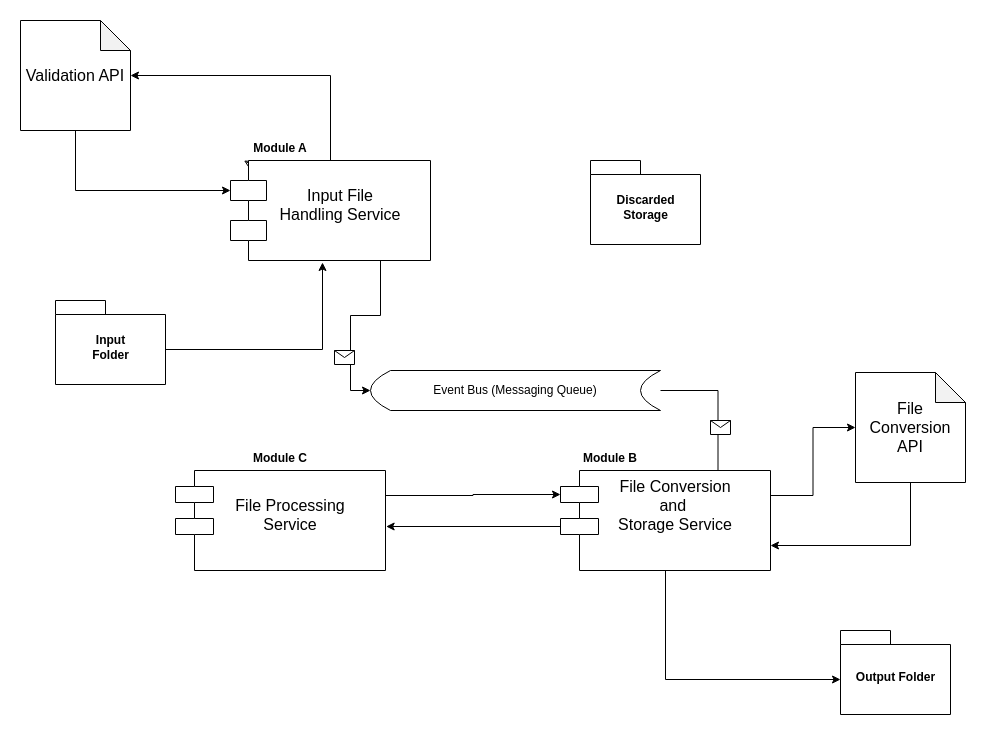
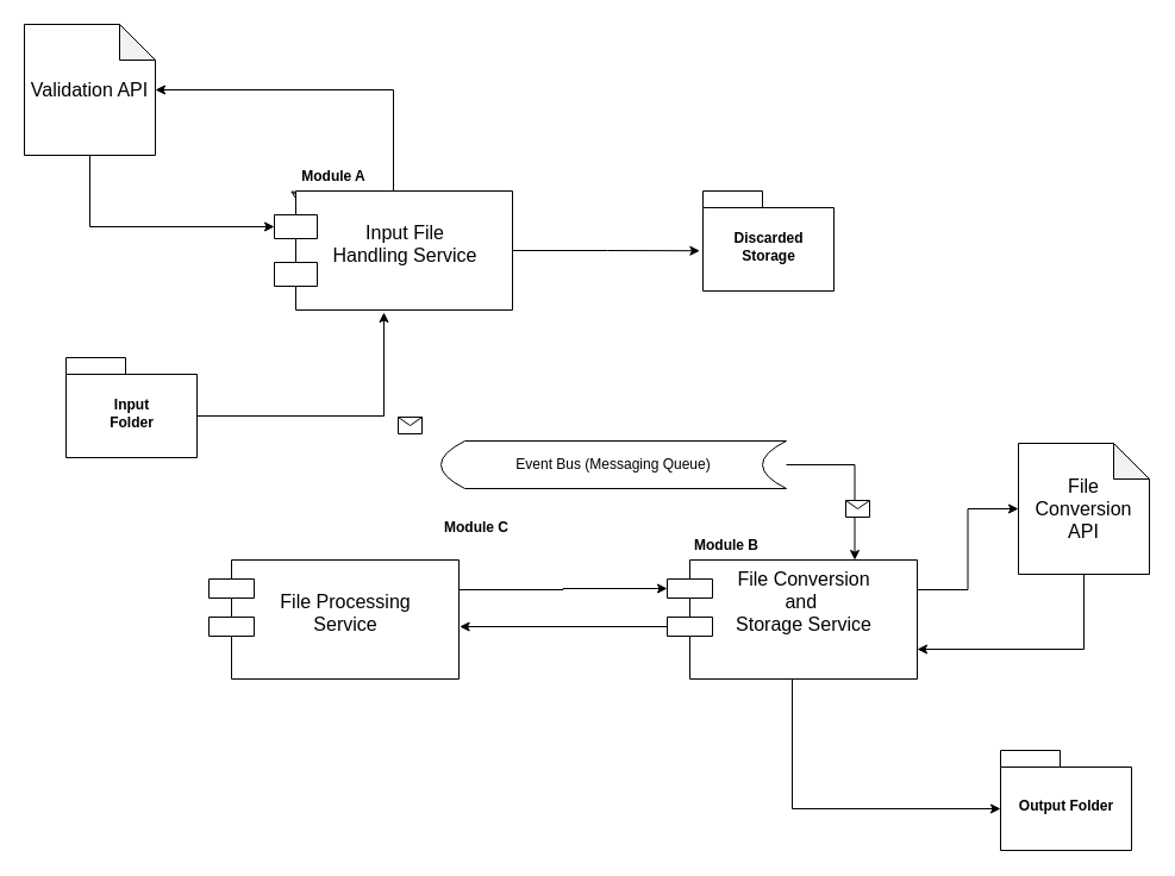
  <mxCell id="0" />
  <mxCell id="1" parent="0" />
  <mxCell id="2" style="edgeStyle=orthogonalEdgeStyle;rounded=0;orthogonalLoop=1;jettySize=auto;html=1;exitX=0;exitY=0;exitDx=110;exitDy=49;exitPerimeter=0;entryX=0.46;entryY=1.02;entryDx=0;entryDy=0;entryPerimeter=0;" edge="1" parent="1" source="3" target="16"><mxGeometry relative="1" as="geometry" /></mxCell>
  <mxCell id="3" value="Input &lt;br&gt;Folder" style="shape=folder;fontStyle=1;spacingTop=10;tabWidth=50;tabHeight=14;tabPosition=left;html=1;" vertex="1" parent="1"><mxGeometry x="55" y="300" width="110" height="84" as="geometry" /></mxCell>
  <mxCell id="4" style="edgeStyle=orthogonalEdgeStyle;rounded=0;orthogonalLoop=1;jettySize=auto;html=1;exitX=0.5;exitY=1;exitDx=0;exitDy=0;entryX=0;entryY=0;entryDx=0;entryDy=49;entryPerimeter=0;fontSize=15;" edge="1" parent="1" source="7" target="18"><mxGeometry relative="1" as="geometry" /></mxCell>
  <mxCell id="5" style="edgeStyle=orthogonalEdgeStyle;rounded=0;orthogonalLoop=1;jettySize=auto;html=1;exitX=0;exitY=0;exitDx=0;exitDy=56;exitPerimeter=0;fontSize=15;entryX=1.003;entryY=0.56;entryDx=0;entryDy=0;entryPerimeter=0;" edge="1" parent="1" source="7" target="13"><mxGeometry relative="1" as="geometry"><mxPoint x="450" y="526.059" as="targetPoint" /></mxGeometry></mxCell>
  <mxCell id="6" style="edgeStyle=orthogonalEdgeStyle;rounded=0;orthogonalLoop=1;jettySize=auto;html=1;exitX=1;exitY=0.25;exitDx=0;exitDy=0;entryX=0;entryY=0.5;entryDx=0;entryDy=0;entryPerimeter=0;fontSize=11;elbow=vertical;" edge="1" parent="1" source="7" target="27"><mxGeometry relative="1" as="geometry" /></mxCell>
  <mxCell id="7" value="File Conversion&#10;and &#10;Storage Service" style="shape=module;align=left;spacingLeft=20;align=center;verticalAlign=top;jettyWidth=38;jettyHeight=16;fontSize=16;" vertex="1" parent="1"><mxGeometry x="560" y="470" width="210" height="100" as="geometry" /></mxCell>
- <mxCell id="8" style="edgeStyle=orthogonalEdgeStyle;rounded=0;orthogonalLoop=1;jettySize=auto;html=1;exitX=1;exitY=0.5;exitDx=0;exitDy=0;entryX=0.75;entryY=0;entryDx=0;entryDy=0;fontSize=15;endArrow=none;" edge="1" parent="1" source="9" target="7"><mxGeometry relative="1" as="geometry" /></mxCell>
+ <mxCell id="8" style="edgeStyle=orthogonalEdgeStyle;rounded=0;orthogonalLoop=1;jettySize=auto;html=1;exitX=1;exitY=0.5;exitDx=0;exitDy=0;entryX=0.75;entryY=0;entryDx=0;entryDy=0;fontSize=15;" edge="1" parent="1" source="9" target="7"><mxGeometry relative="1" as="geometry" /></mxCell>
  <mxCell id="9" value="Event Bus (Messaging Queue)" style="shape=dataStorage;whiteSpace=wrap;html=1;fixedSize=1;" vertex="1" parent="1"><mxGeometry x="370" y="370" width="290" height="40" as="geometry" /></mxCell>
  <mxCell id="10" value="" style="edgeStyle=isometricEdgeStyle;rounded=0;orthogonalLoop=1;jettySize=auto;html=1;fontSize=16;elbow=vertical;endArrow=open;" edge="1" parent="1" source="11" target="16"><mxGeometry relative="1" as="geometry" /></mxCell>
  <mxCell id="11" value="Module A" style="text;align=center;fontStyle=1;verticalAlign=middle;spacingLeft=3;spacingRight=3;strokeColor=none;rotatable=0;points=[[0,0.5],[1,0.5]];portConstraint=eastwest;" vertex="1" parent="1"><mxGeometry x="240" y="134" width="80" height="26" as="geometry" /></mxCell>
  <mxCell id="12" style="edgeStyle=orthogonalEdgeStyle;rounded=0;orthogonalLoop=1;jettySize=auto;html=1;exitX=1;exitY=0.25;exitDx=0;exitDy=0;entryX=0;entryY=0;entryDx=0;entryDy=24;entryPerimeter=0;fontSize=15;" edge="1" parent="1" source="13" target="7"><mxGeometry relative="1" as="geometry" /></mxCell>
  <mxCell id="13" value="&#10;File Processing&#10;Service" style="shape=module;align=left;spacingLeft=20;align=center;verticalAlign=top;jettyWidth=38;jettyHeight=16;fontSize=16;" vertex="1" parent="1"><mxGeometry x="175" y="470" width="210" height="100" as="geometry" /></mxCell>
- <mxCell id="15" style="edgeStyle=orthogonalEdgeStyle;rounded=0;orthogonalLoop=1;jettySize=auto;html=1;exitX=0.75;exitY=1;exitDx=0;exitDy=0;fontSize=15;entryX=0;entryY=0.5;entryDx=0;entryDy=0;" edge="1" parent="1" source="16" target="9"><mxGeometry relative="1" as="geometry"><mxPoint x="350" y="380" as="targetPoint" /></mxGeometry></mxCell>
+ <mxCell id="14" style="edgeStyle=orthogonalEdgeStyle;rounded=0;orthogonalLoop=1;jettySize=auto;html=1;exitX=1;exitY=0.5;exitDx=0;exitDy=0;entryX=-0.024;entryY=0.598;entryDx=0;entryDy=0;entryPerimeter=0;fontSize=15;" edge="1" parent="1" source="16" target="17"><mxGeometry relative="1" as="geometry" /></mxCell>
  <mxCell id="16" value="&#10;Input File &#10;Handling Service" style="shape=module;align=left;spacingLeft=20;align=center;verticalAlign=top;jettyWidth=36;jettyHeight=20;fontSize=16;" vertex="1" parent="1"><mxGeometry x="230" y="160" width="200" height="100" as="geometry" /></mxCell>
  <mxCell id="17" value="Discarded &lt;br&gt;Storage" style="shape=folder;fontStyle=1;spacingTop=10;tabWidth=50;tabHeight=14;tabPosition=left;html=1;" vertex="1" parent="1"><mxGeometry x="590" y="160" width="110" height="84" as="geometry" /></mxCell>
  <mxCell id="18" value="Output Folder" style="shape=folder;fontStyle=1;spacingTop=10;tabWidth=50;tabHeight=14;tabPosition=left;html=1;" vertex="1" parent="1"><mxGeometry x="840" y="630" width="110" height="84" as="geometry" /></mxCell>
- <mxCell id="19" value="Module C" style="text;align=center;fontStyle=1;verticalAlign=middle;spacingLeft=3;spacingRight=3;strokeColor=none;rotatable=0;points=[[0,0.5],[1,0.5]];portConstraint=eastwest;" vertex="1" parent="1"><mxGeometry x="240" y="444" width="80" height="26" as="geometry" /></mxCell>
+ <mxCell id="19" value="Module C" style="text;align=center;fontStyle=1;verticalAlign=middle;spacingLeft=3;spacingRight=3;strokeColor=none;rotatable=0;points=[[0,0.5],[1,0.5]];portConstraint=eastwest;" vertex="1" parent="1"><mxGeometry x="360" y="429" width="80" height="26" as="geometry" /></mxCell>
  <mxCell id="20" value="Module B" style="text;align=center;fontStyle=1;verticalAlign=middle;spacingLeft=3;spacingRight=3;strokeColor=none;rotatable=0;points=[[0,0.5],[1,0.5]];portConstraint=eastwest;" vertex="1" parent="1"><mxGeometry x="570" y="444" width="80" height="26" as="geometry" /></mxCell>
  <mxCell id="21" style="edgeStyle=orthogonalEdgeStyle;rounded=0;orthogonalLoop=1;jettySize=auto;html=1;exitX=0.5;exitY=1;exitDx=0;exitDy=0;exitPerimeter=0;entryX=0;entryY=0;entryDx=0;entryDy=30;entryPerimeter=0;fontSize=16;elbow=vertical;" edge="1" parent="1" source="22" target="16"><mxGeometry relative="1" as="geometry" /></mxCell>
  <mxCell id="22" value="Validation API" style="shape=note;whiteSpace=wrap;html=1;backgroundOutline=1;darkOpacity=0.05;fontSize=16;" vertex="1" parent="1"><mxGeometry x="20" y="20" width="110" height="110" as="geometry" /></mxCell>
  <mxCell id="23" value="" style="endArrow=classic;html=1;rounded=0;fontSize=16;elbow=vertical;exitX=0.5;exitY=0;exitDx=0;exitDy=0;" edge="1" parent="1" source="16" target="22"><mxGeometry relative="1" as="geometry"><mxPoint x="390" y="80" as="sourcePoint" /><mxPoint x="385" y="30" as="targetPoint" /><Array as="points"><mxPoint x="330" y="75" /></Array></mxGeometry></mxCell>
  <mxCell id="24" value="" style="shape=message;html=1;outlineConnect=0;fontSize=16;" vertex="1" parent="23"><mxGeometry width="20" height="14" relative="1" as="geometry"><mxPoint x="62" y="275" as="offset" /></mxGeometry></mxCell>
  <mxCell id="25" value="" style="shape=message;html=1;outlineConnect=0;fontSize=16;" vertex="1" parent="1"><mxGeometry x="710" y="420" width="20" height="14" as="geometry" /></mxCell>
  <mxCell id="26" style="edgeStyle=orthogonalEdgeStyle;rounded=0;orthogonalLoop=1;jettySize=auto;html=1;exitX=0.5;exitY=1;exitDx=0;exitDy=0;exitPerimeter=0;entryX=1;entryY=0.75;entryDx=0;entryDy=0;fontSize=11;elbow=vertical;" edge="1" parent="1" source="27" target="7"><mxGeometry relative="1" as="geometry" /></mxCell>
  <mxCell id="27" value="File Conversion&lt;br&gt;API" style="shape=note;whiteSpace=wrap;html=1;backgroundOutline=1;darkOpacity=0.05;fontSize=16;" vertex="1" parent="1"><mxGeometry x="855" y="372" width="110" height="110" as="geometry" /></mxCell>
